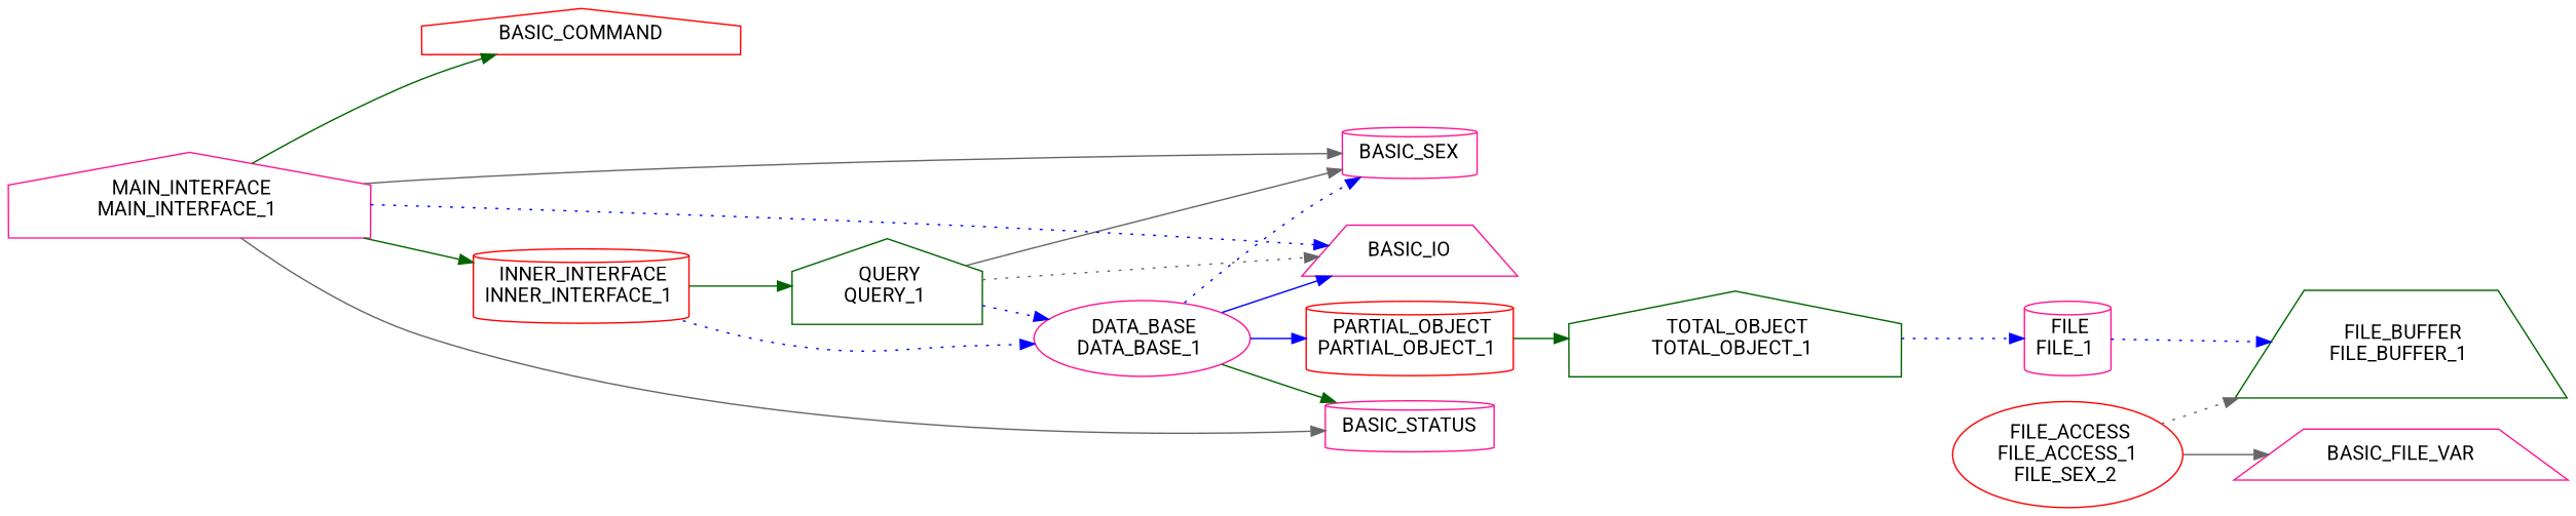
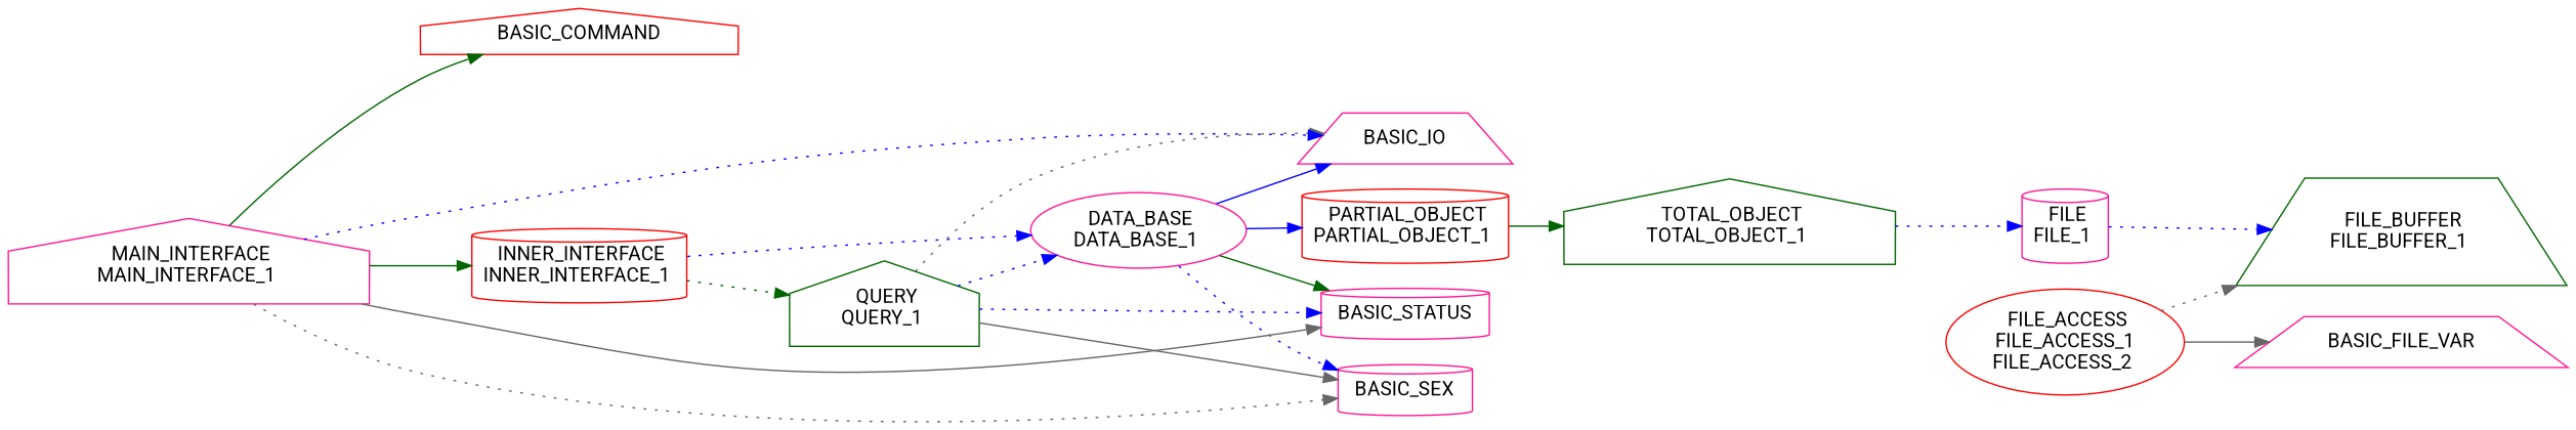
  digraph {
    fontname=Roboto
    rankdir=LR
    node [color=deeppink fontname=Roboto shape=cylinder]
    edge [color=blue fontname=Roboto style=solid]
    n1 [color=red label=" BASIC_COMMAND " shape=house]
    n2 [label=" BASIC_FILE_VAR " shape=trapezium]
    n3 [label=" BASIC_IO " shape=trapezium]
    n4 [label=" BASIC_SEX "]
    n5 [label=" BASIC_STATUS "]
    n6 [label=" DATA_BASE\nDATA_BASE_1 " shape=ellipse]
    n7 [color=red label=" PARTIAL_OBJECT\nPARTIAL_OBJECT_1 "]
    n8 [color=darkgreen label=" TOTAL_OBJECT\nTOTAL_OBJECT_1 " shape=house]
    n9 [label=" FILE\nFILE_1 "]
    n10 [color=darkgreen label=" FILE_BUFFER\nFILE_BUFFER_1 " shape=trapezium]
-   n11 [color=red label=" FILE_ACCESS\nFILE_ACCESS_1\nFILE_SEX_2 " shape=ellipse]
+   n11 [color=red label=" FILE_ACCESS\nFILE_ACCESS_1\nFILE_ACCESS_2 " shape=ellipse]
    n12 [color=red label=" INNER_INTERFACE\nINNER_INTERFACE_1 "]
    n13 [color=darkgreen label=" QUERY\nQUERY_1 " shape=house]
    n14 [label=" MAIN_INTERFACE\nMAIN_INTERFACE_1 " shape=house]
    n6 -> n3
    n6 -> n4 [style=dotted]
    n6 -> n5 [color=darkgreen]
    n6 -> n7
    n7 -> n8 [color=darkgreen]
    n8 -> n9 [style=dotted]
    n9 -> n10 [style=dotted]
    n11 -> n2 [color=gray40]
    n11 -> n10 [color=gray40 style=dotted]
    n12 -> n6 [style=dotted]
-   n12 -> n13 [color=darkgreen]
+   n12 -> n13 [color=darkgreen style=dotted]
    n13 -> n3 [color=gray40 style=dotted]
    n13 -> n4 [color=gray40]
+   n13 -> n5 [style=dotted]
    n13 -> n6 [style=dotted]
    n14 -> n1 [color=darkgreen]
    n14 -> n3 [style=dotted]
-   n14 -> n4 [color=gray40]
+   n14 -> n4 [color=gray40 style=dotted]
    n14 -> n5 [color=gray40]
    n14 -> n12 [color=darkgreen]
  }
